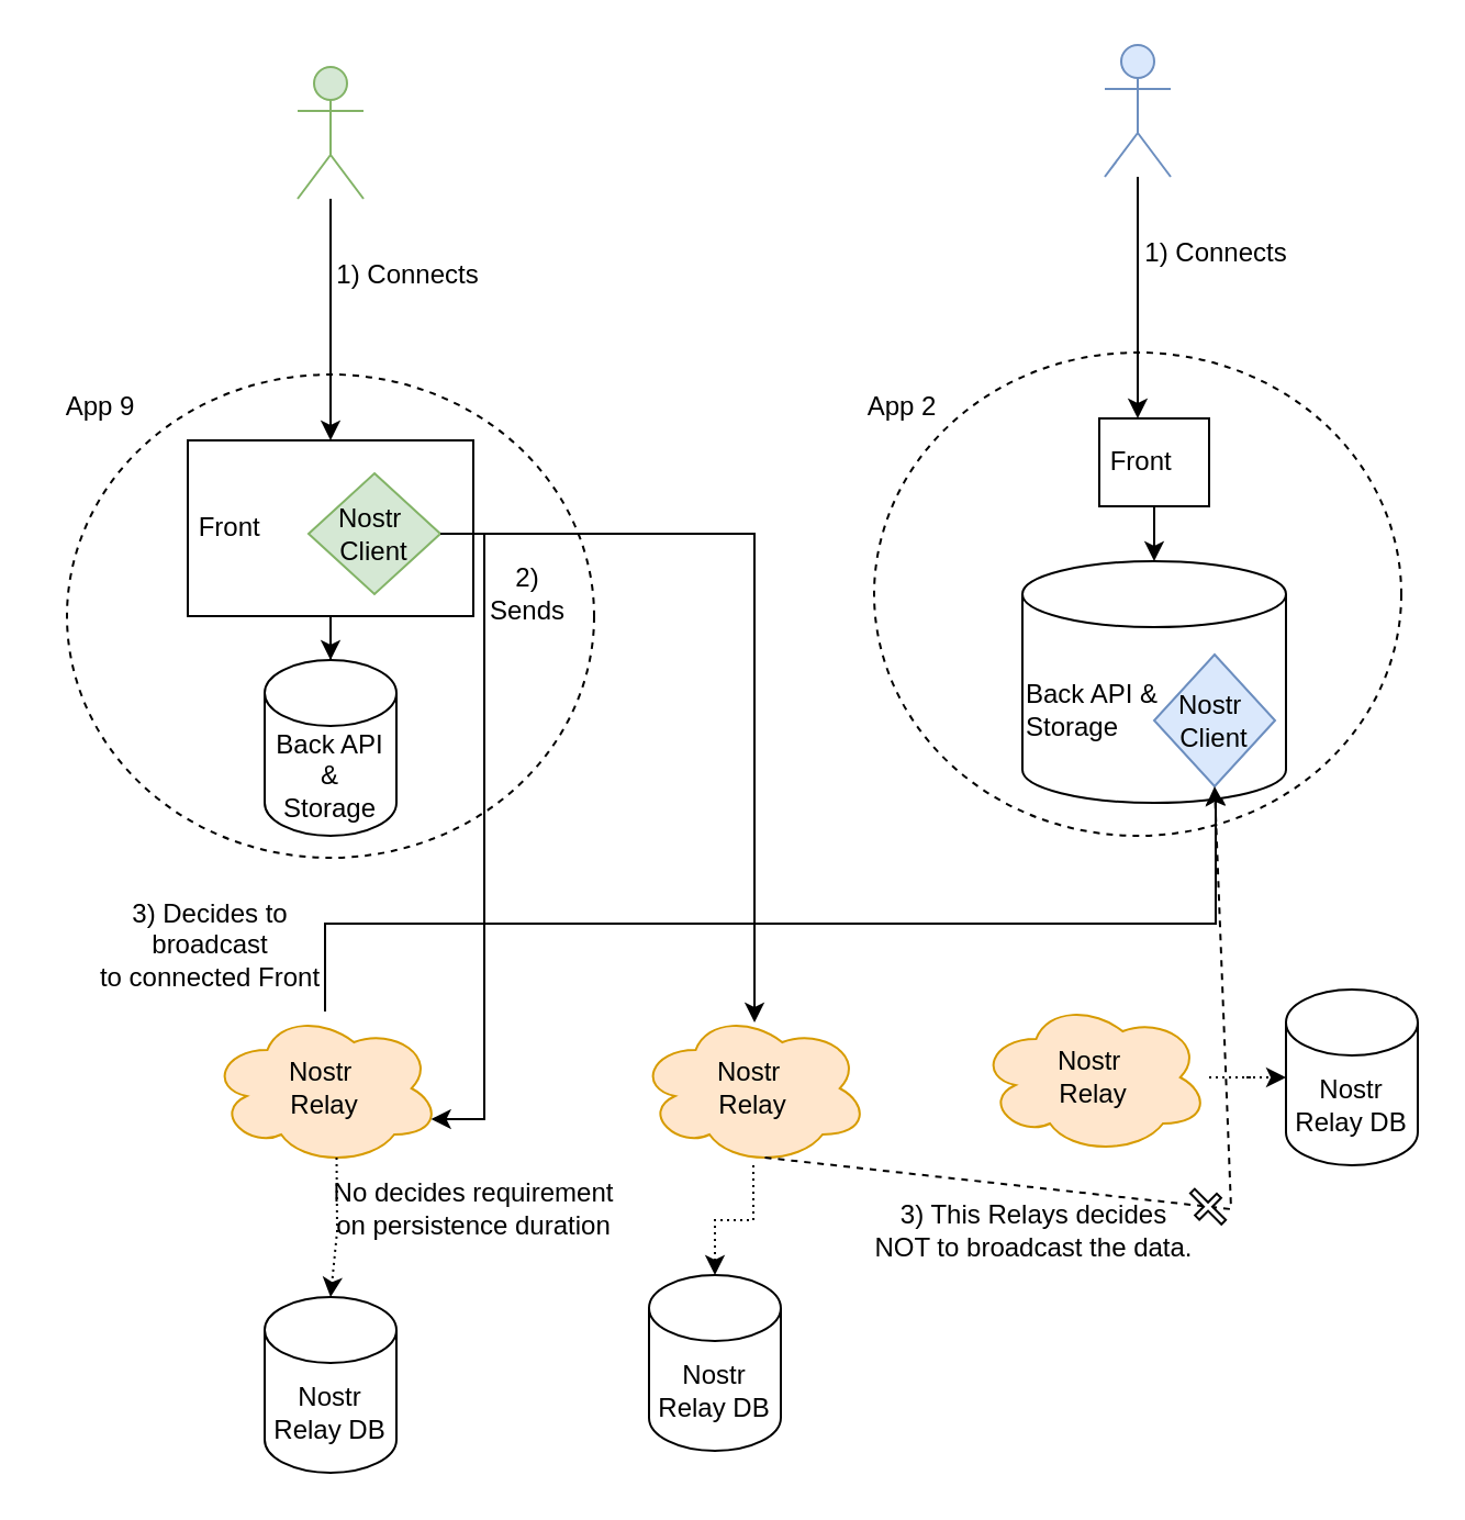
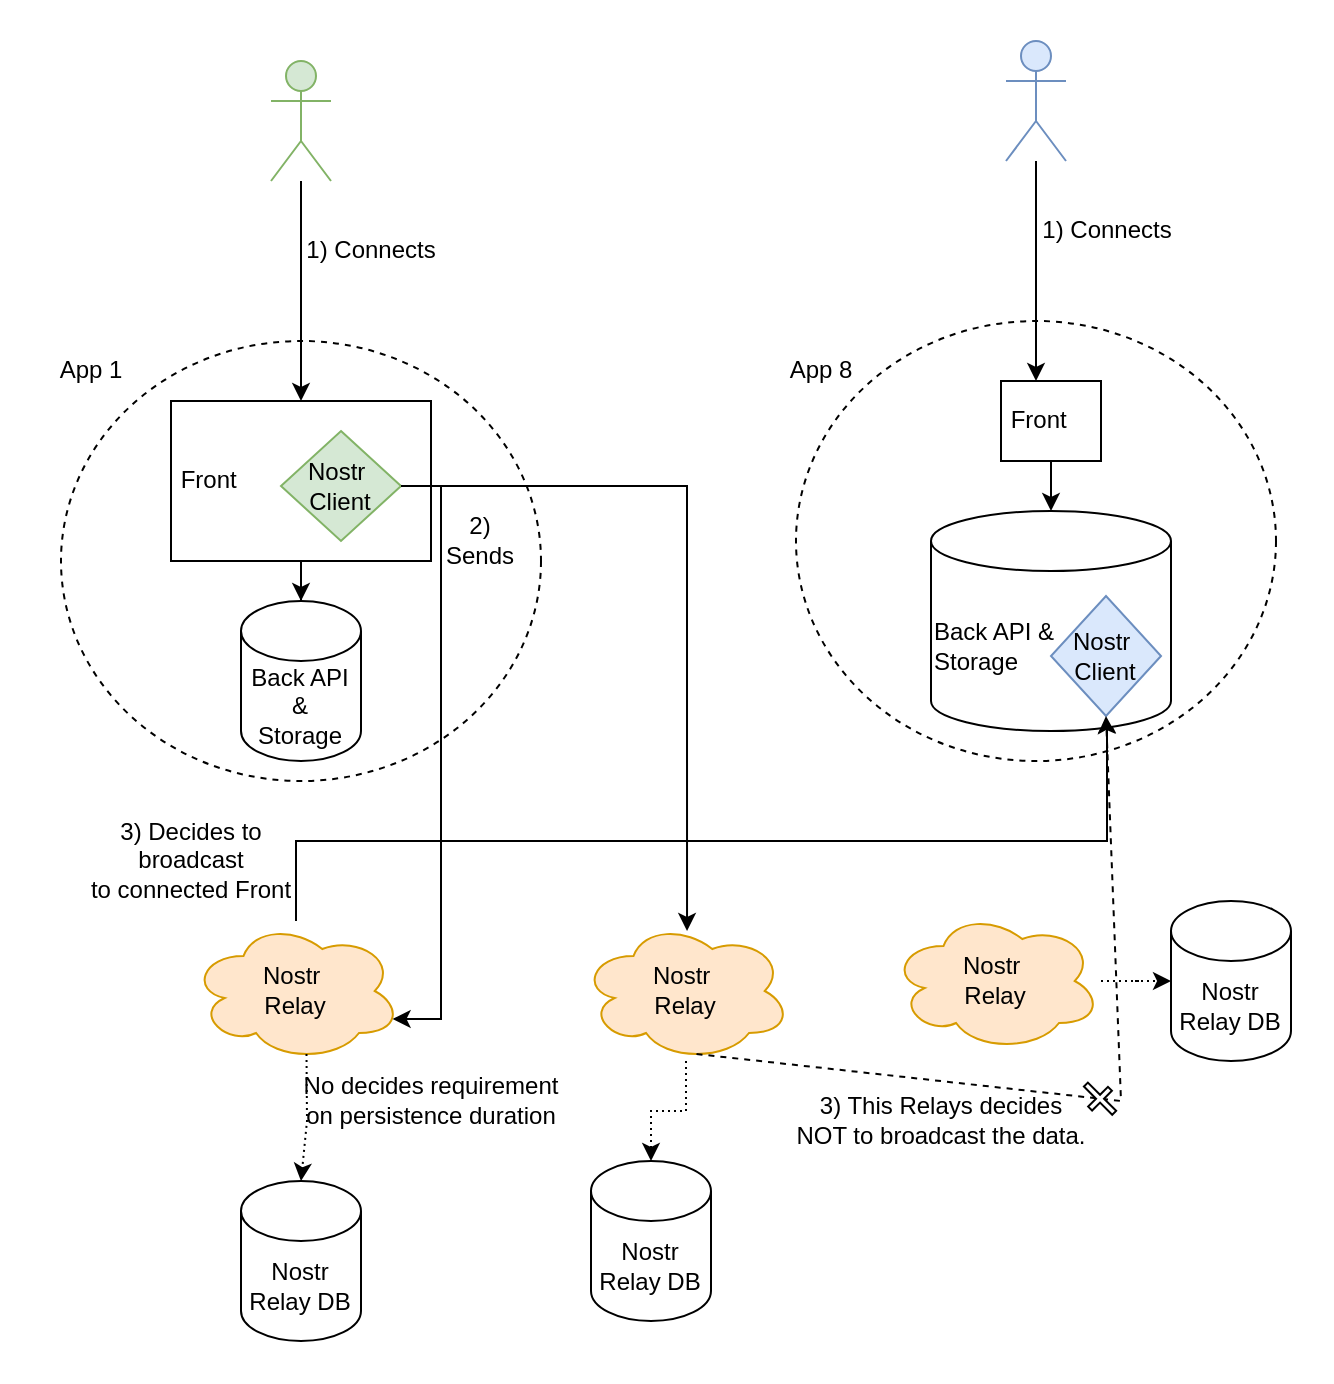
  <mxCell id="0" />
  <mxCell id="1" parent="0" />
  <mxCell id="2" value="" style="ellipse;whiteSpace=wrap;html=1;fillColor=none;dashed=1;" parent="1" vertex="1"><mxGeometry x="30" y="170" width="240" height="220" as="geometry" /></mxCell>
  <mxCell id="3" style="edgeStyle=orthogonalEdgeStyle;rounded=0;orthogonalLoop=1;jettySize=auto;html=1;startArrow=classic;startFill=1;endArrow=none;endFill=0;" parent="1" source="4" target="5" edge="1"><mxGeometry relative="1" as="geometry" /></mxCell>
  <mxCell id="4" value="Back API &amp;amp;&lt;div&gt;Storage&lt;/div&gt;" style="shape=cylinder3;whiteSpace=wrap;html=1;boundedLbl=1;backgroundOutline=1;size=15;" parent="1" vertex="1"><mxGeometry x="120" y="300" width="60" height="80" as="geometry" /></mxCell>
  <mxCell id="5" value="&amp;nbsp;Front" style="rounded=0;whiteSpace=wrap;html=1;align=left;" parent="1" vertex="1"><mxGeometry x="85" y="200" width="130" height="80" as="geometry" /></mxCell>
  <mxCell id="6" value="" style="shape=umlActor;verticalLabelPosition=bottom;verticalAlign=top;html=1;outlineConnect=0;fillColor=#d5e8d4;strokeColor=#82b366;" parent="1" vertex="1"><mxGeometry x="135" y="30" width="30" height="60" as="geometry" /></mxCell>
  <mxCell id="7" style="edgeStyle=orthogonalEdgeStyle;rounded=0;orthogonalLoop=1;jettySize=auto;html=1;" parent="1" source="6" edge="1"><mxGeometry relative="1" as="geometry"><mxPoint x="150" y="200" as="targetPoint" /></mxGeometry></mxCell>
  <mxCell id="8" value="1) Connects" style="text;html=1;align=center;verticalAlign=middle;resizable=0;points=[];autosize=1;strokeColor=none;fillColor=none;" parent="1" vertex="1"><mxGeometry x="140" y="110" width="90" height="30" as="geometry" /></mxCell>
- <mxCell id="9" value="App 9" style="text;html=1;align=center;verticalAlign=middle;resizable=0;points=[];autosize=1;strokeColor=none;fillColor=none;" parent="1" vertex="1"><mxGeometry x="20" y="170" width="50" height="30" as="geometry" /></mxCell>
+ <mxCell id="9" value="App 1" style="text;html=1;align=center;verticalAlign=middle;resizable=0;points=[];autosize=1;strokeColor=none;fillColor=none;" parent="1" vertex="1"><mxGeometry x="20" y="170" width="50" height="30" as="geometry" /></mxCell>
  <mxCell id="10" value="Nostr&amp;nbsp;&lt;div&gt;Client&lt;/div&gt;" style="rhombus;whiteSpace=wrap;html=1;fillColor=#d5e8d4;strokeColor=#82b366;" parent="1" vertex="1"><mxGeometry x="140" y="215" width="60" height="55" as="geometry" /></mxCell>
  <mxCell id="11" value="Nostr&lt;div&gt;Relay DB&lt;/div&gt;" style="shape=cylinder3;whiteSpace=wrap;html=1;boundedLbl=1;backgroundOutline=1;size=15;" parent="1" vertex="1"><mxGeometry x="120" y="590" width="60" height="80" as="geometry" /></mxCell>
  <mxCell id="12" style="edgeStyle=orthogonalEdgeStyle;rounded=0;orthogonalLoop=1;jettySize=auto;html=1;" parent="1" source="13" target="29" edge="1"><mxGeometry relative="1" as="geometry"><Array as="points"><mxPoint x="148" y="420" /><mxPoint x="553" y="420" /></Array></mxGeometry></mxCell>
  <mxCell id="13" value="Nostr&amp;nbsp;&lt;div&gt;R&lt;span style=&quot;background-color: initial;&quot;&gt;elay&lt;/span&gt;&lt;/div&gt;" style="ellipse;shape=cloud;whiteSpace=wrap;html=1;fillColor=#ffe6cc;strokeColor=#d79b00;" parent="1" vertex="1"><mxGeometry x="95" y="460" width="105" height="70" as="geometry" /></mxCell>
  <mxCell id="14" value="" style="endArrow=classic;html=1;rounded=0;exitX=0.55;exitY=0.95;exitDx=0;exitDy=0;exitPerimeter=0;entryX=0.5;entryY=0;entryDx=0;entryDy=0;entryPerimeter=0;dashed=1;dashPattern=1 2;" parent="1" source="13" target="11" edge="1"><mxGeometry relative="1" as="geometry"><mxPoint x="340" y="410" as="sourcePoint" /><mxPoint x="440" y="410" as="targetPoint" /><Array as="points"><mxPoint x="153" y="560" /></Array></mxGeometry></mxCell>
  <mxCell id="15" value="No decides requirement&lt;div&gt;on persistence duration&lt;/div&gt;" style="text;html=1;align=center;verticalAlign=middle;resizable=0;points=[];autosize=1;strokeColor=none;fillColor=none;" parent="1" vertex="1"><mxGeometry x="140" y="530" width="150" height="40" as="geometry" /></mxCell>
  <mxCell id="16" style="edgeStyle=orthogonalEdgeStyle;rounded=0;orthogonalLoop=1;jettySize=auto;html=1;entryX=0.96;entryY=0.7;entryDx=0;entryDy=0;entryPerimeter=0;" parent="1" source="10" target="13" edge="1"><mxGeometry relative="1" as="geometry"><Array as="points"><mxPoint x="220" y="243" /><mxPoint x="220" y="509" /></Array></mxGeometry></mxCell>
  <mxCell id="17" value="2) Sends" style="text;html=1;align=center;verticalAlign=middle;whiteSpace=wrap;rounded=0;" parent="1" vertex="1"><mxGeometry x="230" y="255" width="20" height="30" as="geometry" /></mxCell>
  <mxCell id="18" value="Nostr&amp;nbsp;&lt;div&gt;R&lt;span style=&quot;background-color: initial;&quot;&gt;elay&lt;/span&gt;&lt;/div&gt;" style="ellipse;shape=cloud;whiteSpace=wrap;html=1;fillColor=#ffe6cc;strokeColor=#d79b00;" parent="1" vertex="1"><mxGeometry x="290" y="460" width="105" height="70" as="geometry" /></mxCell>
  <mxCell id="19" value="Nostr&amp;nbsp;&lt;div&gt;R&lt;span style=&quot;background-color: initial;&quot;&gt;elay&lt;/span&gt;&lt;/div&gt;" style="ellipse;shape=cloud;whiteSpace=wrap;html=1;fillColor=#ffe6cc;strokeColor=#d79b00;" parent="1" vertex="1"><mxGeometry x="445" y="455" width="105" height="70" as="geometry" /></mxCell>
  <mxCell id="20" style="edgeStyle=orthogonalEdgeStyle;rounded=0;orthogonalLoop=1;jettySize=auto;html=1;entryX=0.505;entryY=0.071;entryDx=0;entryDy=0;entryPerimeter=0;" parent="1" source="10" target="18" edge="1"><mxGeometry relative="1" as="geometry" /></mxCell>
  <mxCell id="21" value="" style="ellipse;whiteSpace=wrap;html=1;fillColor=none;dashed=1;" parent="1" vertex="1"><mxGeometry x="397.5" y="160" width="240" height="220" as="geometry" /></mxCell>
  <mxCell id="22" value="Back API &amp;amp;&lt;div&gt;Storage&lt;/div&gt;" style="shape=cylinder3;whiteSpace=wrap;html=1;boundedLbl=1;backgroundOutline=1;size=15;align=left;" parent="1" vertex="1"><mxGeometry x="465" y="255" width="120" height="110" as="geometry" /></mxCell>
  <mxCell id="23" style="edgeStyle=orthogonalEdgeStyle;rounded=0;orthogonalLoop=1;jettySize=auto;html=1;" parent="1" source="24" target="22" edge="1"><mxGeometry relative="1" as="geometry" /></mxCell>
  <mxCell id="24" value="&amp;nbsp;Front" style="rounded=0;whiteSpace=wrap;html=1;align=left;" parent="1" vertex="1"><mxGeometry x="500" y="190" width="50" height="40" as="geometry" /></mxCell>
  <mxCell id="25" value="" style="shape=umlActor;verticalLabelPosition=bottom;verticalAlign=top;html=1;outlineConnect=0;fillColor=#dae8fc;strokeColor=#6c8ebf;" parent="1" vertex="1"><mxGeometry x="502.5" y="20" width="30" height="60" as="geometry" /></mxCell>
  <mxCell id="26" style="edgeStyle=orthogonalEdgeStyle;rounded=0;orthogonalLoop=1;jettySize=auto;html=1;" parent="1" source="25" edge="1"><mxGeometry relative="1" as="geometry"><mxPoint x="517.5" y="190" as="targetPoint" /></mxGeometry></mxCell>
  <mxCell id="27" value="1) Connects" style="text;html=1;align=center;verticalAlign=middle;resizable=0;points=[];autosize=1;strokeColor=none;fillColor=none;" parent="1" vertex="1"><mxGeometry x="507.5" y="100" width="90" height="30" as="geometry" /></mxCell>
- <mxCell id="28" value="App 2" style="text;html=1;align=center;verticalAlign=middle;resizable=0;points=[];autosize=1;strokeColor=none;fillColor=none;" parent="1" vertex="1"><mxGeometry x="385" y="170" width="50" height="30" as="geometry" /></mxCell>
+ <mxCell id="28" value="App 8" style="text;html=1;align=center;verticalAlign=middle;resizable=0;points=[];autosize=1;strokeColor=none;fillColor=none;" parent="1" vertex="1"><mxGeometry x="385" y="170" width="50" height="30" as="geometry" /></mxCell>
  <mxCell id="29" value="Nostr&amp;nbsp;&lt;div&gt;Client&lt;/div&gt;" style="rhombus;whiteSpace=wrap;html=1;fillColor=#dae8fc;strokeColor=#6c8ebf;direction=south;" parent="1" vertex="1"><mxGeometry x="525" y="297.5" width="55" height="60" as="geometry" /></mxCell>
  <mxCell id="30" value="3) Deci&lt;span style=&quot;background-color: initial;&quot;&gt;des to&lt;/span&gt;&lt;div&gt;broadcast&lt;br&gt;to connected Front&lt;/div&gt;" style="text;html=1;align=center;verticalAlign=middle;resizable=0;points=[];autosize=1;strokeColor=none;fillColor=none;" parent="1" vertex="1"><mxGeometry x="30" y="400" width="130" height="60" as="geometry" /></mxCell>
  <mxCell id="31" value="" style="endArrow=classic;html=1;rounded=0;exitX=0.55;exitY=0.95;exitDx=0;exitDy=0;exitPerimeter=0;entryX=1;entryY=0.5;entryDx=0;entryDy=0;dashed=1;" parent="1" source="18" target="29" edge="1"><mxGeometry relative="1" as="geometry"><mxPoint x="502.5" y="580" as="sourcePoint" /><mxPoint x="679.5" y="653" as="targetPoint" /><Array as="points"><mxPoint x="560" y="550" /></Array></mxGeometry></mxCell>
  <mxCell id="32" value="" style="shape=cross;html=1;outlineConnect=0;fillStyle=auto;flipV=1;flipH=1;rotation=45;" parent="31" vertex="1"><mxGeometry width="20" height="14" relative="1" as="geometry"><mxPoint x="-10" y="-7" as="offset" /></mxGeometry></mxCell>
  <mxCell id="33" value="3) This Relays decides&lt;br&gt;NOT to broadcast the data." style="text;html=1;align=center;verticalAlign=middle;resizable=0;points=[];autosize=1;strokeColor=none;fillColor=none;" parent="1" vertex="1"><mxGeometry x="385" y="540" width="170" height="40" as="geometry" /></mxCell>
  <mxCell id="34" value="Nostr&lt;div&gt;Relay DB&lt;/div&gt;" style="shape=cylinder3;whiteSpace=wrap;html=1;boundedLbl=1;backgroundOutline=1;size=15;" vertex="1" parent="1"><mxGeometry x="295" y="580" width="60" height="80" as="geometry" /></mxCell>
  <mxCell id="35" value="Nostr&lt;div&gt;Relay DB&lt;/div&gt;" style="shape=cylinder3;whiteSpace=wrap;html=1;boundedLbl=1;backgroundOutline=1;size=15;" vertex="1" parent="1"><mxGeometry x="585" y="450" width="60" height="80" as="geometry" /></mxCell>
  <mxCell id="36" style="edgeStyle=orthogonalEdgeStyle;rounded=0;orthogonalLoop=1;jettySize=auto;html=1;entryX=0.5;entryY=0;entryDx=0;entryDy=0;entryPerimeter=0;dashed=1;dashPattern=1 2;" edge="1" parent="1" source="18" target="34"><mxGeometry relative="1" as="geometry" /></mxCell>
  <mxCell id="37" style="edgeStyle=orthogonalEdgeStyle;rounded=0;orthogonalLoop=1;jettySize=auto;html=1;entryX=0;entryY=0.5;entryDx=0;entryDy=0;entryPerimeter=0;dashed=1;dashPattern=1 2;" edge="1" parent="1" source="19" target="35"><mxGeometry relative="1" as="geometry" /></mxCell>
